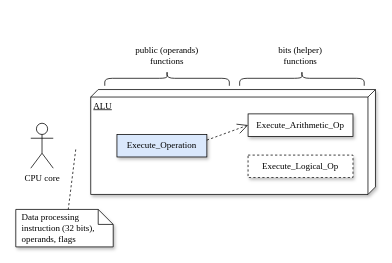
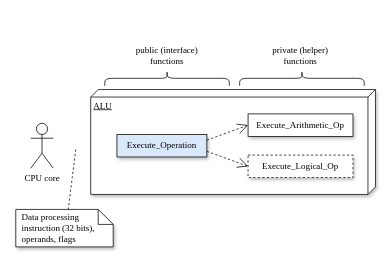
  <mxCell id="0" />
  <mxCell id="1" parent="0" />
  <mxCell id="2" value="ALU" style="verticalAlign=top;align=left;spacingTop=8;spacingLeft=2;spacingRight=12;shape=cube;size=10;direction=south;fontStyle=4;html=1;whiteSpace=wrap;fontFamily=Computer Modern;shadow=1;" vertex="1" parent="1"><mxGeometry x="120" y="119" width="380" height="140" as="geometry" /></mxCell>
  <mxCell id="3" value="CPU core" style="shape=umlActor;verticalLabelPosition=bottom;verticalAlign=top;html=1;fontFamily=Computer Modern;" vertex="1" parent="1"><mxGeometry x="40" y="164" width="30" height="60" as="geometry" /></mxCell>
  <mxCell id="4" value="Execute_Operation" style="html=1;whiteSpace=wrap;fontFamily=Computer Modern;shadow=1;fillColor=#dae8fc;" vertex="1" parent="1"><mxGeometry x="155" y="179" width="120" height="30" as="geometry" /></mxCell>
  <mxCell id="5" value="Execute_Arithmetic_Op" style="html=1;whiteSpace=wrap;fontFamily=Computer Modern;shadow=1;" vertex="1" parent="1"><mxGeometry x="330" y="151.5" width="140" height="30" as="geometry" /></mxCell>
  <mxCell id="6" value="Execute_Logical_Op" style="html=1;whiteSpace=wrap;fontFamily=Computer Modern;shadow=1;dashed=1;" vertex="1" parent="1"><mxGeometry x="330" y="206.5" width="140" height="30" as="geometry" /></mxCell>
  <mxCell id="7" value="" style="endArrow=open;endSize=12;dashed=1;html=1;rounded=0;exitX=1;exitY=0.25;exitDx=0;exitDy=0;entryX=0;entryY=0.5;entryDx=0;entryDy=0;fontFamily=Computer Modern;" edge="1" parent="1" source="4" target="5"><mxGeometry width="160" relative="1" as="geometry"><mxPoint x="210" y="309" as="sourcePoint" /><mxPoint x="370" y="309" as="targetPoint" /></mxGeometry></mxCell>
+ <mxCell id="8" value="" style="endArrow=open;endSize=12;dashed=1;html=1;rounded=0;exitX=1;exitY=0.75;exitDx=0;exitDy=0;entryX=0;entryY=0.5;entryDx=0;entryDy=0;fontFamily=Computer Modern;" edge="1" parent="1" source="4" target="6"><mxGeometry width="160" relative="1" as="geometry"><mxPoint x="265" y="229" as="sourcePoint" /><mxPoint x="310" y="201.5" as="targetPoint" /></mxGeometry></mxCell>
  <mxCell id="9" value="" style="shape=curlyBracket;whiteSpace=wrap;html=1;rounded=1;labelPosition=left;verticalLabelPosition=middle;align=right;verticalAlign=middle;rotation=90;fontFamily=Computer Modern;" vertex="1" parent="1"><mxGeometry x="391.88" y="20.88" width="20" height="166.25" as="geometry" /></mxCell>
  <mxCell id="10" value="" style="shape=curlyBracket;whiteSpace=wrap;html=1;rounded=1;labelPosition=left;verticalLabelPosition=middle;align=right;verticalAlign=middle;rotation=90;fontFamily=Computer Modern;" vertex="1" parent="1"><mxGeometry x="211.88" y="20.88" width="20" height="166.25" as="geometry" /></mxCell>
- <mxCell id="11" value="public (operands) functions" style="text;html=1;strokeColor=none;fillColor=none;align=center;verticalAlign=middle;whiteSpace=wrap;rounded=0;fontFamily=Computer Modern;" vertex="1" parent="1"><mxGeometry x="169" y="59" width="106.25" height="30" as="geometry" /></mxCell>
- <mxCell id="12" value="bits (helper)&lt;br&gt;functions" style="text;html=1;strokeColor=none;fillColor=none;align=center;verticalAlign=middle;whiteSpace=wrap;rounded=0;fontFamily=Computer Modern;" vertex="1" parent="1"><mxGeometry x="346.88" y="59" width="106.25" height="30" as="geometry" /></mxCell>
+ <mxCell id="11" value="public (interface) functions" style="text;html=1;strokeColor=none;fillColor=none;align=center;verticalAlign=middle;whiteSpace=wrap;rounded=0;fontFamily=Computer Modern;" vertex="1" parent="1"><mxGeometry x="169" y="59" width="106.25" height="30" as="geometry" /></mxCell>
+ <mxCell id="12" value="private (helper)&lt;br&gt;functions" style="text;html=1;strokeColor=none;fillColor=none;align=center;verticalAlign=middle;whiteSpace=wrap;rounded=0;fontFamily=Computer Modern;" vertex="1" parent="1"><mxGeometry x="346.88" y="59" width="106.25" height="30" as="geometry" /></mxCell>
  <mxCell id="13" value="&amp;nbsp; Data processing&lt;br&gt;&amp;nbsp; instruction (32 bits), &lt;br&gt;&amp;nbsp; operands, flags" style="shape=note;size=20;whiteSpace=wrap;html=1;fontFamily=Computer Modern;align=left;shadow=1;" vertex="1" parent="1"><mxGeometry x="20" y="279" width="130" height="50" as="geometry" /></mxCell>
  <mxCell id="14" value="" style="endArrow=none;dashed=1;html=1;rounded=0;entryX=0;entryY=0;entryDx=70;entryDy=0;entryPerimeter=0;fontFamily=Computer Modern;" edge="1" parent="1" target="13"><mxGeometry width="50" height="50" relative="1" as="geometry"><mxPoint x="100" y="199" as="sourcePoint" /><mxPoint x="-80" y="319" as="targetPoint" /></mxGeometry></mxCell>
